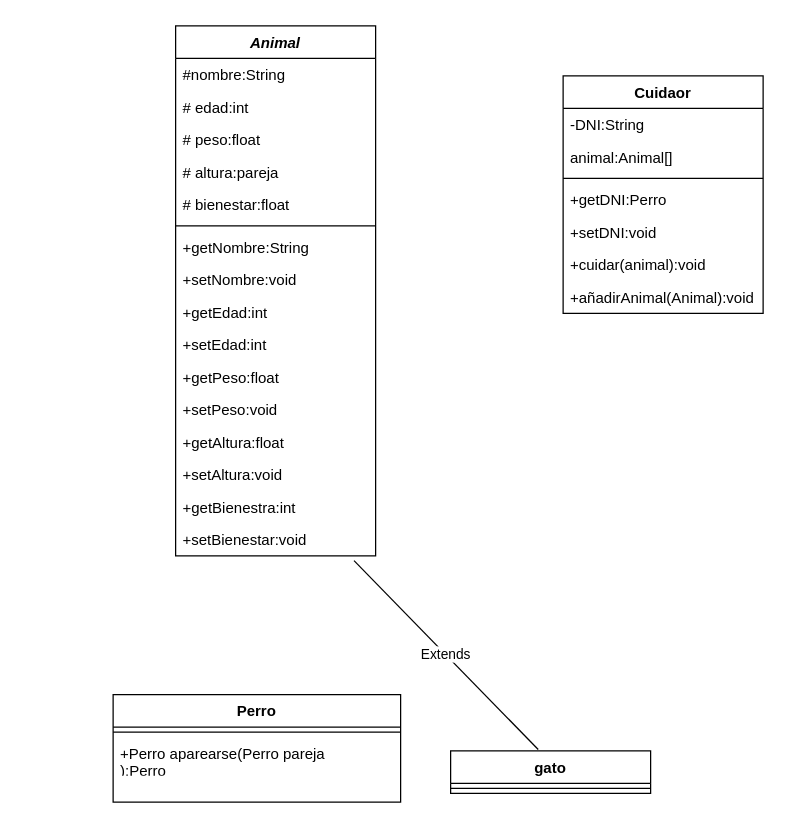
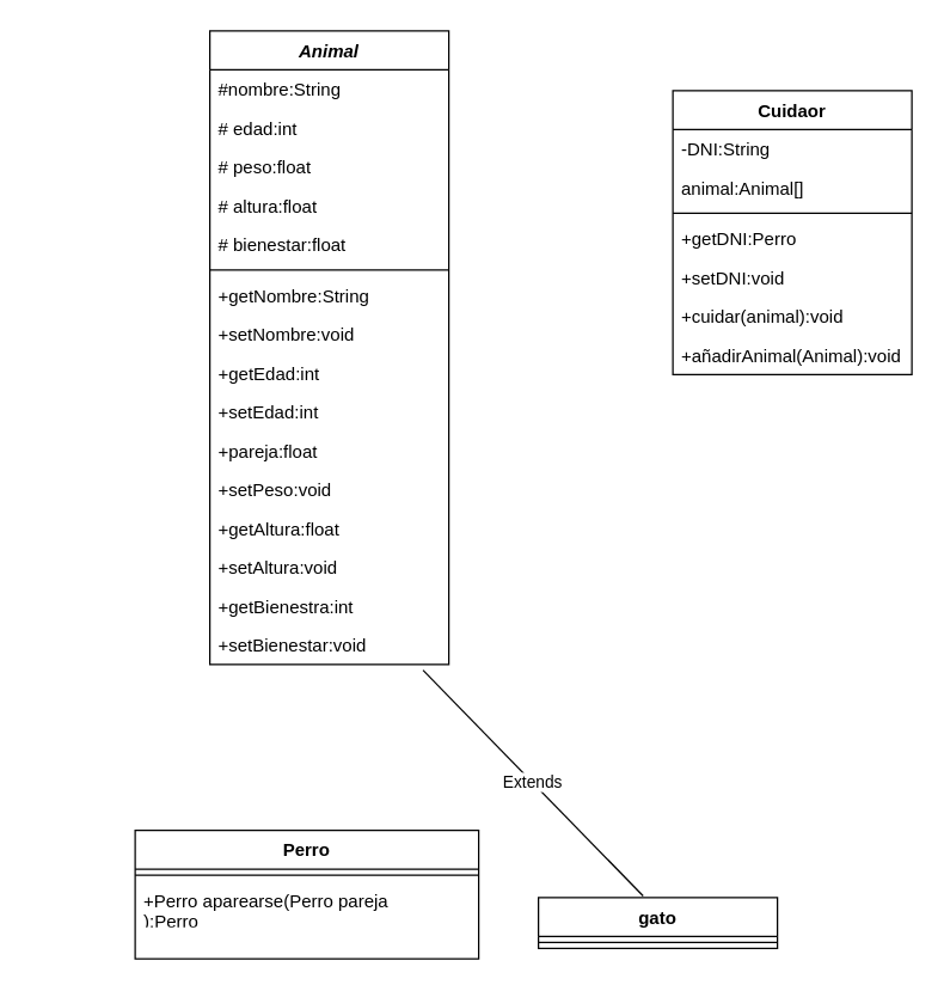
  <mxCell id="0" />
  <mxCell id="1" parent="0" />
  <mxCell id="2" value="Perro" style="swimlane;fontStyle=1;align=center;verticalAlign=top;childLayout=stackLayout;horizontal=1;startSize=26;horizontalStack=0;resizeParent=1;resizeParentMax=0;resizeLast=0;collapsible=1;marginBottom=0;" parent="1" vertex="1"><mxGeometry x="90" y="555" width="230" height="86" as="geometry" /></mxCell>
  <mxCell id="3" value="" style="line;strokeWidth=1;fillColor=none;align=left;verticalAlign=middle;spacingTop=-1;spacingLeft=3;spacingRight=3;rotatable=0;labelPosition=right;points=[];portConstraint=eastwest;strokeColor=inherit;" parent="2" vertex="1"><mxGeometry y="26" width="230" height="8" as="geometry" /></mxCell>
  <mxCell id="4" value="+Perro aparearse(Perro pareja&#10;):Perro" style="text;strokeColor=none;fillColor=none;align=left;verticalAlign=top;spacingLeft=4;spacingRight=4;overflow=hidden;rotatable=0;points=[[0,0.5],[1,0.5]];portConstraint=eastwest;" parent="2" vertex="1"><mxGeometry y="34" width="230" height="26" as="geometry" /></mxCell>
  <mxCell id="5" style="text;strokeColor=none;fillColor=none;align=left;verticalAlign=top;spacingLeft=4;spacingRight=4;overflow=hidden;rotatable=0;points=[[0,0.5],[1,0.5]];portConstraint=eastwest;" parent="2" vertex="1"><mxGeometry y="60" width="230" height="26" as="geometry" /></mxCell>
  <mxCell id="6" value="gato" style="swimlane;fontStyle=1;align=center;verticalAlign=top;childLayout=stackLayout;horizontal=1;startSize=26;horizontalStack=0;resizeParent=1;resizeParentMax=0;resizeLast=0;collapsible=1;marginBottom=0;" parent="1" vertex="1"><mxGeometry x="360" y="600" width="160" height="34" as="geometry" /></mxCell>
  <mxCell id="7" value="" style="line;strokeWidth=1;fillColor=none;align=left;verticalAlign=middle;spacingTop=-1;spacingLeft=3;spacingRight=3;rotatable=0;labelPosition=right;points=[];portConstraint=eastwest;strokeColor=inherit;" parent="6" vertex="1"><mxGeometry y="26" width="160" height="8" as="geometry" /></mxCell>
  <mxCell id="8" value="Animal" style="swimlane;fontStyle=3;align=center;verticalAlign=top;childLayout=stackLayout;horizontal=1;startSize=26;horizontalStack=0;resizeParent=1;resizeParentMax=0;resizeLast=0;collapsible=1;marginBottom=0;" parent="1" vertex="1"><mxGeometry x="140" y="20" width="160" height="424" as="geometry" /></mxCell>
  <mxCell id="9" value="#nombre:String" style="text;strokeColor=none;fillColor=none;align=left;verticalAlign=top;spacingLeft=4;spacingRight=4;overflow=hidden;rotatable=0;points=[[0,0.5],[1,0.5]];portConstraint=eastwest;" parent="8" vertex="1"><mxGeometry y="26" width="160" height="26" as="geometry" /></mxCell>
  <mxCell id="10" value="# edad:int" style="text;strokeColor=none;fillColor=none;align=left;verticalAlign=top;spacingLeft=4;spacingRight=4;overflow=hidden;rotatable=0;points=[[0,0.5],[1,0.5]];portConstraint=eastwest;" parent="8" vertex="1"><mxGeometry y="52" width="160" height="26" as="geometry" /></mxCell>
  <mxCell id="11" value="# peso:float" style="text;strokeColor=none;fillColor=none;align=left;verticalAlign=top;spacingLeft=4;spacingRight=4;overflow=hidden;rotatable=0;points=[[0,0.5],[1,0.5]];portConstraint=eastwest;" parent="8" vertex="1"><mxGeometry y="78" width="160" height="26" as="geometry" /></mxCell>
- <mxCell id="12" value="# altura:pareja" style="text;strokeColor=none;fillColor=none;align=left;verticalAlign=top;spacingLeft=4;spacingRight=4;overflow=hidden;rotatable=0;points=[[0,0.5],[1,0.5]];portConstraint=eastwest;" parent="8" vertex="1"><mxGeometry y="104" width="160" height="26" as="geometry" /></mxCell>
+ <mxCell id="12" value="# altura:float" style="text;strokeColor=none;fillColor=none;align=left;verticalAlign=top;spacingLeft=4;spacingRight=4;overflow=hidden;rotatable=0;points=[[0,0.5],[1,0.5]];portConstraint=eastwest;" parent="8" vertex="1"><mxGeometry y="104" width="160" height="26" as="geometry" /></mxCell>
  <mxCell id="13" value="# bienestar:float" style="text;strokeColor=none;fillColor=none;align=left;verticalAlign=top;spacingLeft=4;spacingRight=4;overflow=hidden;rotatable=0;points=[[0,0.5],[1,0.5]];portConstraint=eastwest;" parent="8" vertex="1"><mxGeometry y="130" width="160" height="26" as="geometry" /></mxCell>
  <mxCell id="14" value="" style="line;strokeWidth=1;fillColor=none;align=left;verticalAlign=middle;spacingTop=-1;spacingLeft=3;spacingRight=3;rotatable=0;labelPosition=right;points=[];portConstraint=eastwest;strokeColor=inherit;" parent="8" vertex="1"><mxGeometry y="156" width="160" height="8" as="geometry" /></mxCell>
  <mxCell id="15" value="+getNombre:String&#10;" style="text;strokeColor=none;fillColor=none;align=left;verticalAlign=top;spacingLeft=4;spacingRight=4;overflow=hidden;rotatable=0;points=[[0,0.5],[1,0.5]];portConstraint=eastwest;" parent="8" vertex="1"><mxGeometry y="164" width="160" height="26" as="geometry" /></mxCell>
  <mxCell id="16" value="+setNombre:void" style="text;strokeColor=none;fillColor=none;align=left;verticalAlign=top;spacingLeft=4;spacingRight=4;overflow=hidden;rotatable=0;points=[[0,0.5],[1,0.5]];portConstraint=eastwest;" parent="8" vertex="1"><mxGeometry y="190" width="160" height="26" as="geometry" /></mxCell>
  <mxCell id="17" value="+getEdad:int" style="text;strokeColor=none;fillColor=none;align=left;verticalAlign=top;spacingLeft=4;spacingRight=4;overflow=hidden;rotatable=0;points=[[0,0.5],[1,0.5]];portConstraint=eastwest;" parent="8" vertex="1"><mxGeometry y="216" width="160" height="26" as="geometry" /></mxCell>
  <mxCell id="18" value="+setEdad:int" style="text;strokeColor=none;fillColor=none;align=left;verticalAlign=top;spacingLeft=4;spacingRight=4;overflow=hidden;rotatable=0;points=[[0,0.5],[1,0.5]];portConstraint=eastwest;" parent="8" vertex="1"><mxGeometry y="242" width="160" height="26" as="geometry" /></mxCell>
- <mxCell id="19" value="+getPeso:float" style="text;strokeColor=none;fillColor=none;align=left;verticalAlign=top;spacingLeft=4;spacingRight=4;overflow=hidden;rotatable=0;points=[[0,0.5],[1,0.5]];portConstraint=eastwest;" parent="8" vertex="1"><mxGeometry y="268" width="160" height="26" as="geometry" /></mxCell>
+ <mxCell id="19" value="+pareja:float" style="text;strokeColor=none;fillColor=none;align=left;verticalAlign=top;spacingLeft=4;spacingRight=4;overflow=hidden;rotatable=0;points=[[0,0.5],[1,0.5]];portConstraint=eastwest;" parent="8" vertex="1"><mxGeometry y="268" width="160" height="26" as="geometry" /></mxCell>
  <mxCell id="20" value="+setPeso:void" style="text;strokeColor=none;fillColor=none;align=left;verticalAlign=top;spacingLeft=4;spacingRight=4;overflow=hidden;rotatable=0;points=[[0,0.5],[1,0.5]];portConstraint=eastwest;" parent="8" vertex="1"><mxGeometry y="294" width="160" height="26" as="geometry" /></mxCell>
  <mxCell id="21" value="+getAltura:float" style="text;strokeColor=none;fillColor=none;align=left;verticalAlign=top;spacingLeft=4;spacingRight=4;overflow=hidden;rotatable=0;points=[[0,0.5],[1,0.5]];portConstraint=eastwest;" parent="8" vertex="1"><mxGeometry y="320" width="160" height="26" as="geometry" /></mxCell>
  <mxCell id="22" value="+setAltura:void" style="text;strokeColor=none;fillColor=none;align=left;verticalAlign=top;spacingLeft=4;spacingRight=4;overflow=hidden;rotatable=0;points=[[0,0.5],[1,0.5]];portConstraint=eastwest;" parent="8" vertex="1"><mxGeometry y="346" width="160" height="26" as="geometry" /></mxCell>
  <mxCell id="23" value="+getBienestra:int" style="text;strokeColor=none;fillColor=none;align=left;verticalAlign=top;spacingLeft=4;spacingRight=4;overflow=hidden;rotatable=0;points=[[0,0.5],[1,0.5]];portConstraint=eastwest;" parent="8" vertex="1"><mxGeometry y="372" width="160" height="26" as="geometry" /></mxCell>
  <mxCell id="24" value="+setBienestar:void" style="text;strokeColor=none;fillColor=none;align=left;verticalAlign=top;spacingLeft=4;spacingRight=4;overflow=hidden;rotatable=0;points=[[0,0.5],[1,0.5]];portConstraint=eastwest;" parent="8" vertex="1"><mxGeometry y="398" width="160" height="26" as="geometry" /></mxCell>
  <mxCell id="25" value="Cuidaor" style="swimlane;fontStyle=1;align=center;verticalAlign=top;childLayout=stackLayout;horizontal=1;startSize=26;horizontalStack=0;resizeParent=1;resizeParentMax=0;resizeLast=0;collapsible=1;marginBottom=0;" parent="1" vertex="1"><mxGeometry x="450" y="60" width="160" height="190" as="geometry" /></mxCell>
  <mxCell id="26" value="-DNI:String" style="text;strokeColor=none;fillColor=none;align=left;verticalAlign=top;spacingLeft=4;spacingRight=4;overflow=hidden;rotatable=0;points=[[0,0.5],[1,0.5]];portConstraint=eastwest;" parent="25" vertex="1"><mxGeometry y="26" width="160" height="26" as="geometry" /></mxCell>
  <mxCell id="27" value="animal:Animal[]" style="text;strokeColor=none;fillColor=none;align=left;verticalAlign=top;spacingLeft=4;spacingRight=4;overflow=hidden;rotatable=0;points=[[0,0.5],[1,0.5]];portConstraint=eastwest;" parent="25" vertex="1"><mxGeometry y="52" width="160" height="26" as="geometry" /></mxCell>
  <mxCell id="28" value="" style="line;strokeWidth=1;fillColor=none;align=left;verticalAlign=middle;spacingTop=-1;spacingLeft=3;spacingRight=3;rotatable=0;labelPosition=right;points=[];portConstraint=eastwest;strokeColor=inherit;" parent="25" vertex="1"><mxGeometry y="78" width="160" height="8" as="geometry" /></mxCell>
  <mxCell id="29" value="+getDNI:Perro " style="text;strokeColor=none;fillColor=none;align=left;verticalAlign=top;spacingLeft=4;spacingRight=4;overflow=hidden;rotatable=0;points=[[0,0.5],[1,0.5]];portConstraint=eastwest;" parent="25" vertex="1"><mxGeometry y="86" width="160" height="26" as="geometry" /></mxCell>
  <mxCell id="30" value="+setDNI:void" style="text;strokeColor=none;fillColor=none;align=left;verticalAlign=top;spacingLeft=4;spacingRight=4;overflow=hidden;rotatable=0;points=[[0,0.5],[1,0.5]];portConstraint=eastwest;" parent="25" vertex="1"><mxGeometry y="112" width="160" height="26" as="geometry" /></mxCell>
  <mxCell id="31" value="+cuidar(animal):void" style="text;strokeColor=none;fillColor=none;align=left;verticalAlign=top;spacingLeft=4;spacingRight=4;overflow=hidden;rotatable=0;points=[[0,0.5],[1,0.5]];portConstraint=eastwest;" parent="25" vertex="1"><mxGeometry y="138" width="160" height="26" as="geometry" /></mxCell>
  <mxCell id="32" value="+añadirAnimal(Animal):void" style="text;strokeColor=none;fillColor=none;align=left;verticalAlign=top;spacingLeft=4;spacingRight=4;overflow=hidden;rotatable=0;points=[[0,0.5],[1,0.5]];portConstraint=eastwest;" parent="25" vertex="1"><mxGeometry y="164" width="160" height="26" as="geometry" /></mxCell>
  <mxCell id="33" style="text;strokeColor=none;fillColor=none;align=left;verticalAlign=top;spacingLeft=4;spacingRight=4;overflow=hidden;rotatable=0;points=[[0,0.5],[1,0.5]];portConstraint=eastwest;" parent="1" vertex="1"><mxGeometry x="20" y="590" width="160" height="26" as="geometry" /></mxCell>
  <mxCell id="34" value="Extends" style="endArrow=none;endSize=16;endFill=0;html=1;rounded=0;exitX=0.438;exitY=-0.029;exitDx=0;exitDy=0;exitPerimeter=0;entryX=0.892;entryY=1.15;entryDx=0;entryDy=0;entryPerimeter=0;" parent="1" source="6" target="24" edge="1"><mxGeometry width="160" relative="1" as="geometry"><mxPoint x="340" y="470" as="sourcePoint" /><mxPoint x="500" y="470" as="targetPoint" /></mxGeometry></mxCell>
